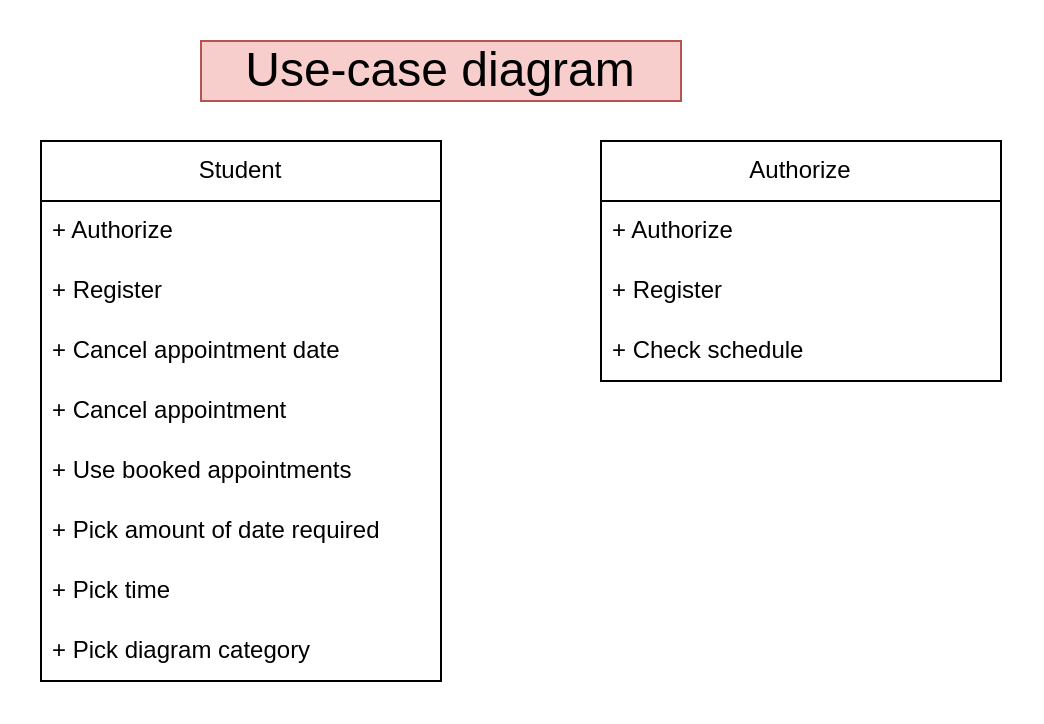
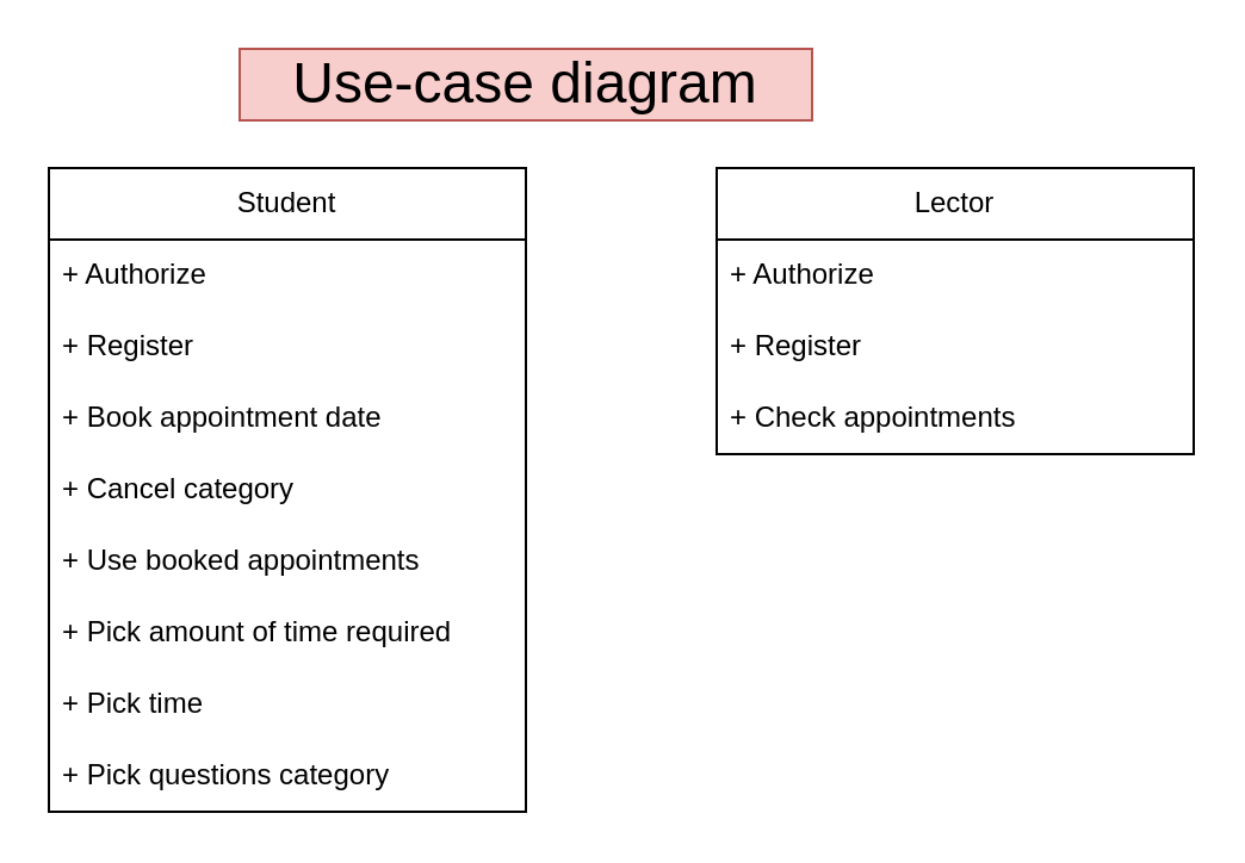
  <mxCell id="0" />
  <mxCell id="1" parent="0" />
  <mxCell id="2" value="&lt;font style=&quot;font-size: 24px;&quot;&gt;Use-case diagram&lt;/font&gt;" style="text;html=1;strokeColor=#b85450;fillColor=#f8cecc;align=center;verticalAlign=middle;whiteSpace=wrap;rounded=0;" parent="1" vertex="1"><mxGeometry x="100" y="20" width="240" height="30" as="geometry" /></mxCell>
  <mxCell id="3" value="Student" style="swimlane;fontStyle=0;childLayout=stackLayout;horizontal=1;startSize=30;horizontalStack=0;resizeParent=1;resizeParentMax=0;resizeLast=0;collapsible=1;marginBottom=0;whiteSpace=wrap;html=1;" parent="1" vertex="1"><mxGeometry x="20" y="70" width="200" height="270" as="geometry" /></mxCell>
  <mxCell id="4" value="+ Authorize" style="text;strokeColor=none;fillColor=none;align=left;verticalAlign=middle;spacingLeft=4;spacingRight=4;overflow=hidden;points=[[0,0.5],[1,0.5]];portConstraint=eastwest;rotatable=0;whiteSpace=wrap;html=1;" parent="3" vertex="1"><mxGeometry y="30" width="200" height="30" as="geometry" /></mxCell>
  <mxCell id="5" value="+ Register" style="text;strokeColor=none;fillColor=none;align=left;verticalAlign=middle;spacingLeft=4;spacingRight=4;overflow=hidden;points=[[0,0.5],[1,0.5]];portConstraint=eastwest;rotatable=0;whiteSpace=wrap;html=1;" vertex="1" parent="3"><mxGeometry y="60" width="200" height="30" as="geometry" /></mxCell>
- <mxCell id="6" value="+ Cancel appointment date" style="text;strokeColor=none;fillColor=none;align=left;verticalAlign=middle;spacingLeft=4;spacingRight=4;overflow=hidden;points=[[0,0.5],[1,0.5]];portConstraint=eastwest;rotatable=0;whiteSpace=wrap;html=1;" parent="3" vertex="1"><mxGeometry y="90" width="200" height="30" as="geometry" /></mxCell>
- <mxCell id="7" value="+ Cancel appointment&amp;nbsp;" style="text;strokeColor=none;fillColor=none;align=left;verticalAlign=middle;spacingLeft=4;spacingRight=4;overflow=hidden;points=[[0,0.5],[1,0.5]];portConstraint=eastwest;rotatable=0;whiteSpace=wrap;html=1;" parent="3" vertex="1"><mxGeometry y="120" width="200" height="30" as="geometry" /></mxCell>
+ <mxCell id="6" value="+ Book appointment date" style="text;strokeColor=none;fillColor=none;align=left;verticalAlign=middle;spacingLeft=4;spacingRight=4;overflow=hidden;points=[[0,0.5],[1,0.5]];portConstraint=eastwest;rotatable=0;whiteSpace=wrap;html=1;" parent="3" vertex="1"><mxGeometry y="90" width="200" height="30" as="geometry" /></mxCell>
+ <mxCell id="7" value="+ Cancel category&amp;nbsp;" style="text;strokeColor=none;fillColor=none;align=left;verticalAlign=middle;spacingLeft=4;spacingRight=4;overflow=hidden;points=[[0,0.5],[1,0.5]];portConstraint=eastwest;rotatable=0;whiteSpace=wrap;html=1;" parent="3" vertex="1"><mxGeometry y="120" width="200" height="30" as="geometry" /></mxCell>
  <mxCell id="8" value="+ Use booked appointments" style="text;strokeColor=none;fillColor=none;align=left;verticalAlign=middle;spacingLeft=4;spacingRight=4;overflow=hidden;points=[[0,0.5],[1,0.5]];portConstraint=eastwest;rotatable=0;whiteSpace=wrap;html=1;" parent="3" vertex="1"><mxGeometry y="150" width="200" height="30" as="geometry" /></mxCell>
- <mxCell id="9" value="+ Pick amount of date required" style="text;strokeColor=none;fillColor=none;align=left;verticalAlign=middle;spacingLeft=4;spacingRight=4;overflow=hidden;points=[[0,0.5],[1,0.5]];portConstraint=eastwest;rotatable=0;whiteSpace=wrap;html=1;" parent="3" vertex="1"><mxGeometry y="180" width="200" height="30" as="geometry" /></mxCell>
+ <mxCell id="9" value="+ Pick amount of time required" style="text;strokeColor=none;fillColor=none;align=left;verticalAlign=middle;spacingLeft=4;spacingRight=4;overflow=hidden;points=[[0,0.5],[1,0.5]];portConstraint=eastwest;rotatable=0;whiteSpace=wrap;html=1;" parent="3" vertex="1"><mxGeometry y="180" width="200" height="30" as="geometry" /></mxCell>
  <mxCell id="10" value="+ Pick time" style="text;strokeColor=none;fillColor=none;align=left;verticalAlign=middle;spacingLeft=4;spacingRight=4;overflow=hidden;points=[[0,0.5],[1,0.5]];portConstraint=eastwest;rotatable=0;whiteSpace=wrap;html=1;" vertex="1" parent="3"><mxGeometry y="210" width="200" height="30" as="geometry" /></mxCell>
- <mxCell id="11" value="+ Pick diagram category" style="text;strokeColor=none;fillColor=none;align=left;verticalAlign=middle;spacingLeft=4;spacingRight=4;overflow=hidden;points=[[0,0.5],[1,0.5]];portConstraint=eastwest;rotatable=0;whiteSpace=wrap;html=1;" vertex="1" parent="3"><mxGeometry y="240" width="200" height="30" as="geometry" /></mxCell>
- <mxCell id="12" value="Authorize" style="swimlane;fontStyle=0;childLayout=stackLayout;horizontal=1;startSize=30;horizontalStack=0;resizeParent=1;resizeParentMax=0;resizeLast=0;collapsible=1;marginBottom=0;whiteSpace=wrap;html=1;" parent="1" vertex="1"><mxGeometry x="300" y="70" width="200" height="120" as="geometry" /></mxCell>
+ <mxCell id="11" value="+ Pick questions category" style="text;strokeColor=none;fillColor=none;align=left;verticalAlign=middle;spacingLeft=4;spacingRight=4;overflow=hidden;points=[[0,0.5],[1,0.5]];portConstraint=eastwest;rotatable=0;whiteSpace=wrap;html=1;" vertex="1" parent="3"><mxGeometry y="240" width="200" height="30" as="geometry" /></mxCell>
+ <mxCell id="12" value="Lector" style="swimlane;fontStyle=0;childLayout=stackLayout;horizontal=1;startSize=30;horizontalStack=0;resizeParent=1;resizeParentMax=0;resizeLast=0;collapsible=1;marginBottom=0;whiteSpace=wrap;html=1;" parent="1" vertex="1"><mxGeometry x="300" y="70" width="200" height="120" as="geometry" /></mxCell>
  <mxCell id="13" value="+ Authorize" style="text;strokeColor=none;fillColor=none;align=left;verticalAlign=middle;spacingLeft=4;spacingRight=4;overflow=hidden;points=[[0,0.5],[1,0.5]];portConstraint=eastwest;rotatable=0;whiteSpace=wrap;html=1;" parent="12" vertex="1"><mxGeometry y="30" width="200" height="30" as="geometry" /></mxCell>
  <mxCell id="14" value="+ Register" style="text;strokeColor=none;fillColor=none;align=left;verticalAlign=middle;spacingLeft=4;spacingRight=4;overflow=hidden;points=[[0,0.5],[1,0.5]];portConstraint=eastwest;rotatable=0;whiteSpace=wrap;html=1;" vertex="1" parent="12"><mxGeometry y="60" width="200" height="30" as="geometry" /></mxCell>
- <mxCell id="15" value="+ Check schedule" style="text;strokeColor=none;fillColor=none;align=left;verticalAlign=middle;spacingLeft=4;spacingRight=4;overflow=hidden;points=[[0,0.5],[1,0.5]];portConstraint=eastwest;rotatable=0;whiteSpace=wrap;html=1;" parent="12" vertex="1"><mxGeometry y="90" width="200" height="30" as="geometry" /></mxCell>
+ <mxCell id="15" value="+ Check appointments" style="text;strokeColor=none;fillColor=none;align=left;verticalAlign=middle;spacingLeft=4;spacingRight=4;overflow=hidden;points=[[0,0.5],[1,0.5]];portConstraint=eastwest;rotatable=0;whiteSpace=wrap;html=1;" parent="12" vertex="1"><mxGeometry y="90" width="200" height="30" as="geometry" /></mxCell>
